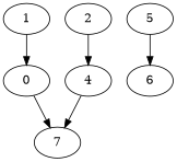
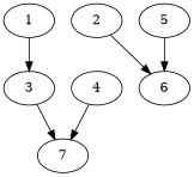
  digraph {
    1 [alpha=41.90]
-   3 [alpha=22.18 label=0]
+   3 [alpha=22.18]
    2 [alpha=35.09]
    4 [alpha=37.31]
    7 [alpha=43.50]
    5 [alpha=21.71]
    6 [alpha=30.61]
    1 -> 3
    3 -> 7
-   2 -> 4
+   2 -> 6
    4 -> 7
    5 -> 6
  }
